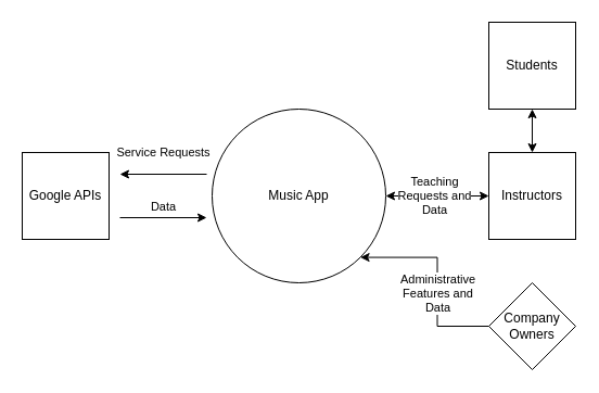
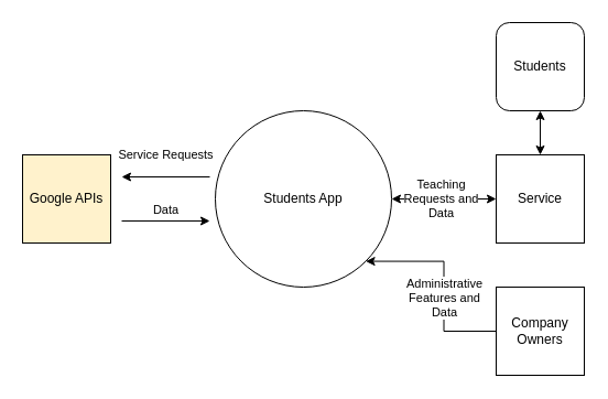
  <mxCell id="0" />
  <mxCell id="1" parent="0" />
  <mxCell id="2" value="Service Requests" style="edgeStyle=orthogonalEdgeStyle;rounded=0;orthogonalLoop=1;jettySize=auto;html=1;" parent="1" edge="1"><mxGeometry y="-20" relative="1" as="geometry"><mxPoint x="190" y="160" as="sourcePoint" /><mxPoint x="110" y="160" as="targetPoint" /><mxPoint as="offset" /></mxGeometry></mxCell>
  <mxCell id="3" value="&lt;div&gt;Administrative&lt;/div&gt;&lt;div&gt;Features and&lt;/div&gt;&lt;div&gt;Data&lt;br&gt;&lt;/div&gt;" style="edgeStyle=orthogonalEdgeStyle;rounded=0;orthogonalLoop=1;jettySize=auto;html=1;entryX=0;entryY=0.5;entryDx=0;entryDy=0;exitX=1;exitY=1;exitDx=0;exitDy=0;startArrow=classic;startFill=1;endArrow=none;" parent="1" source="5" target="9" edge="1"><mxGeometry x="0.149" relative="1" as="geometry"><mxPoint as="offset" /></mxGeometry></mxCell>
  <mxCell id="4" value="&lt;div&gt;Teaching&lt;/div&gt;&lt;div&gt;Requests and&lt;/div&gt;&lt;div&gt;Data&lt;br&gt;&lt;/div&gt;" style="edgeStyle=orthogonalEdgeStyle;rounded=0;orthogonalLoop=1;jettySize=auto;html=1;entryX=0;entryY=0.5;entryDx=0;entryDy=0;startArrow=classic;startFill=1;" parent="1" source="5" target="7" edge="1"><mxGeometry x="-0.053" relative="1" as="geometry"><mxPoint as="offset" /></mxGeometry></mxCell>
- <mxCell id="5" value="&lt;div&gt;Music App&lt;/div&gt;" style="ellipse;whiteSpace=wrap;html=1;aspect=fixed;" parent="1" vertex="1"><mxGeometry x="195" y="100" width="160" height="160" as="geometry" /></mxCell>
+ <mxCell id="5" value="&lt;div&gt;Students App&lt;/div&gt;" style="ellipse;whiteSpace=wrap;html=1;aspect=fixed;" parent="1" vertex="1"><mxGeometry x="195" y="100" width="160" height="160" as="geometry" /></mxCell>
  <mxCell id="6" value="" style="edgeStyle=orthogonalEdgeStyle;rounded=0;orthogonalLoop=1;jettySize=auto;html=1;startArrow=classic;startFill=1;" edge="1" parent="1" source="7" target="8"><mxGeometry relative="1" as="geometry" /></mxCell>
- <mxCell id="7" value="Instructors" style="whiteSpace=wrap;html=1;aspect=fixed;" parent="1" vertex="1"><mxGeometry x="450" y="140" width="80" height="80" as="geometry" /></mxCell>
- <mxCell id="8" value="Students" style="whiteSpace=wrap;html=1;aspect=fixed;" parent="1" vertex="1"><mxGeometry x="450" y="20" width="80" height="80" as="geometry" /></mxCell>
- <mxCell id="9" value="Company Owners" style="rhombus;whiteSpace=wrap;html=1;aspect=fixed;" parent="1" vertex="1"><mxGeometry x="450" y="260" width="80" height="80" as="geometry" /></mxCell>
+ <mxCell id="7" value="Service" style="whiteSpace=wrap;html=1;aspect=fixed;" parent="1" vertex="1"><mxGeometry x="450" y="140" width="80" height="80" as="geometry" /></mxCell>
+ <mxCell id="8" value="Students" style="whiteSpace=wrap;html=1;aspect=fixed;rounded=1;" parent="1" vertex="1"><mxGeometry x="450" y="20" width="80" height="80" as="geometry" /></mxCell>
+ <mxCell id="9" value="Company Owners" style="whiteSpace=wrap;html=1;aspect=fixed;" parent="1" vertex="1"><mxGeometry x="450" y="260" width="80" height="80" as="geometry" /></mxCell>
  <mxCell id="10" value="&lt;div&gt;Data&lt;/div&gt;" style="edgeStyle=orthogonalEdgeStyle;rounded=0;orthogonalLoop=1;jettySize=auto;html=1;" parent="1" edge="1"><mxGeometry y="10" relative="1" as="geometry"><mxPoint x="110" y="200" as="sourcePoint" /><mxPoint x="190" y="200" as="targetPoint" /><mxPoint as="offset" /></mxGeometry></mxCell>
- <mxCell id="11" value="Google APIs" style="whiteSpace=wrap;html=1;aspect=fixed;" parent="1" vertex="1"><mxGeometry x="20" y="140" width="80" height="80" as="geometry" /></mxCell>
+ <mxCell id="11" value="Google APIs" style="whiteSpace=wrap;html=1;aspect=fixed;fillColor=#fff2cc;" parent="1" vertex="1"><mxGeometry x="20" y="140" width="80" height="80" as="geometry" /></mxCell>
